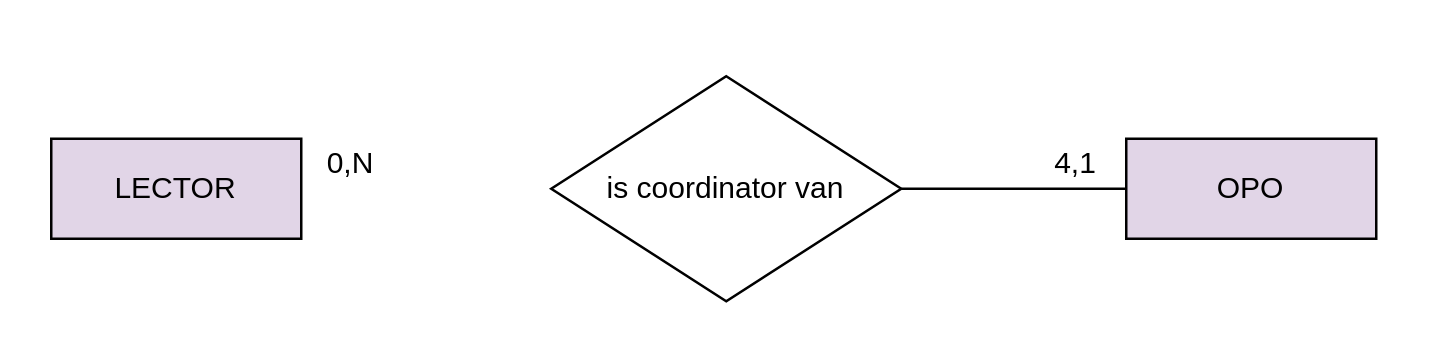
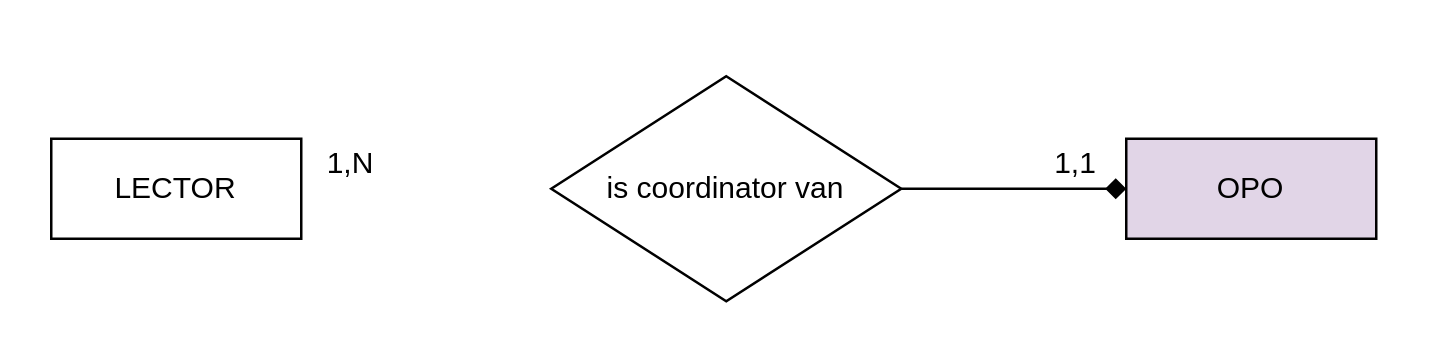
  <mxCell id="0" />
  <mxCell id="1" parent="0" />
- <mxCell id="2" value="LECTOR" style="whiteSpace=wrap;html=1;align=center;fillColor=#e1d5e7;" vertex="1" parent="1"><mxGeometry x="20" y="55" width="100" height="40" as="geometry" /></mxCell>
+ <mxCell id="2" value="LECTOR" style="whiteSpace=wrap;html=1;align=center;" vertex="1" parent="1"><mxGeometry x="20" y="55" width="100" height="40" as="geometry" /></mxCell>
  <mxCell id="3" value="OPO" style="whiteSpace=wrap;html=1;align=center;fillColor=#e1d5e7;" vertex="1" parent="1"><mxGeometry x="450" y="55" width="100" height="40" as="geometry" /></mxCell>
  <mxCell id="4" value="is coordinator van" style="shape=rhombus;perimeter=rhombusPerimeter;whiteSpace=wrap;html=1;align=center;" vertex="1" parent="1"><mxGeometry x="220" y="30" width="140" height="90" as="geometry" /></mxCell>
  <mxCell id="5" value="" style="shape=table;startSize=0;container=1;collapsible=1;childLayout=tableLayout;fixedRows=1;rowLines=0;fontStyle=0;align=center;resizeLast=1;strokeColor=none;fillColor=none;collapsible=0;" vertex="1" parent="1"><mxGeometry x="230" y="20" width="180" height="30" as="geometry" /></mxCell>
  <mxCell id="6" value="" style="shape=tableRow;horizontal=0;startSize=0;swimlaneHead=0;swimlaneBody=0;fillColor=none;collapsible=0;dropTarget=0;points=[[0,0.5],[1,0.5]];portConstraint=eastwest;top=0;left=0;right=0;bottom=0;" vertex="1" parent="5"><mxGeometry width="180" height="30" as="geometry" /></mxCell>
  <mxCell id="7" value="" style="shape=partialRectangle;connectable=0;fillColor=none;top=0;left=0;bottom=0;right=0;editable=1;overflow=hidden;" vertex="1" parent="6"><mxGeometry width="30" height="30" as="geometry"><mxRectangle width="30" height="30" as="alternateBounds" /></mxGeometry></mxCell>
  <mxCell id="8" value="" style="shape=partialRectangle;connectable=0;fillColor=none;top=0;left=0;bottom=0;right=0;align=left;spacingLeft=6;overflow=hidden;" vertex="1" parent="6"><mxGeometry x="30" width="150" height="30" as="geometry"><mxRectangle width="150" height="30" as="alternateBounds" /></mxGeometry></mxCell>
- <mxCell id="9" value="0,N" style="text;html=1;strokeColor=none;fillColor=none;align=center;verticalAlign=middle;whiteSpace=wrap;rounded=0;" vertex="1" parent="1"><mxGeometry x="110" y="50" width="60" height="30" as="geometry" /></mxCell>
- <mxCell id="10" value="4,1" style="text;html=1;strokeColor=none;fillColor=none;align=center;verticalAlign=middle;whiteSpace=wrap;rounded=0;" vertex="1" parent="1"><mxGeometry x="400" y="50" width="60" height="30" as="geometry" /></mxCell>
- <mxCell id="11" value="" style="endArrow=none;html=1;rounded=0;exitX=1;exitY=0.5;exitDx=0;exitDy=0;entryX=0;entryY=0.5;entryDx=0;entryDy=0;" edge="1" parent="1" source="4" target="3"><mxGeometry relative="1" as="geometry"><mxPoint x="240" y="30" as="sourcePoint" /><mxPoint x="400" y="30" as="targetPoint" /></mxGeometry></mxCell>
+ <mxCell id="9" value="1,N" style="text;html=1;strokeColor=none;fillColor=none;align=center;verticalAlign=middle;whiteSpace=wrap;rounded=0;" vertex="1" parent="1"><mxGeometry x="110" y="50" width="60" height="30" as="geometry" /></mxCell>
+ <mxCell id="10" value="1,1" style="text;html=1;strokeColor=none;fillColor=none;align=center;verticalAlign=middle;whiteSpace=wrap;rounded=0;" vertex="1" parent="1"><mxGeometry x="400" y="50" width="60" height="30" as="geometry" /></mxCell>
+ <mxCell id="11" value="" style="endArrow=diamond;html=1;rounded=0;exitX=1;exitY=0.5;exitDx=0;exitDy=0;entryX=0;entryY=0.5;entryDx=0;entryDy=0;" edge="1" parent="1" source="4" target="3"><mxGeometry relative="1" as="geometry"><mxPoint x="240" y="30" as="sourcePoint" /><mxPoint x="400" y="30" as="targetPoint" /></mxGeometry></mxCell>
